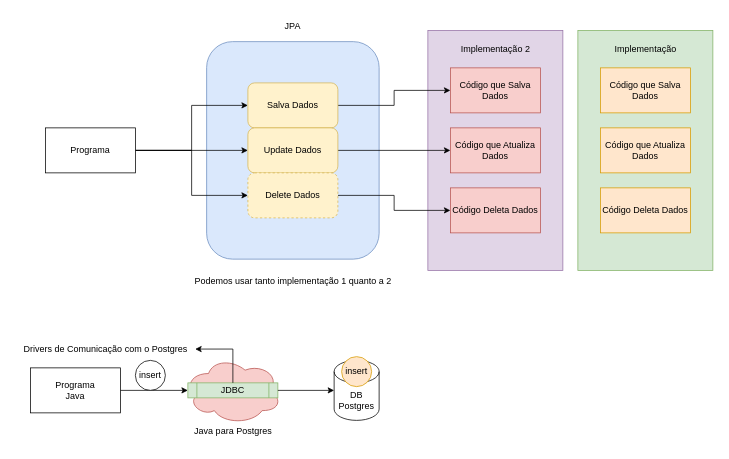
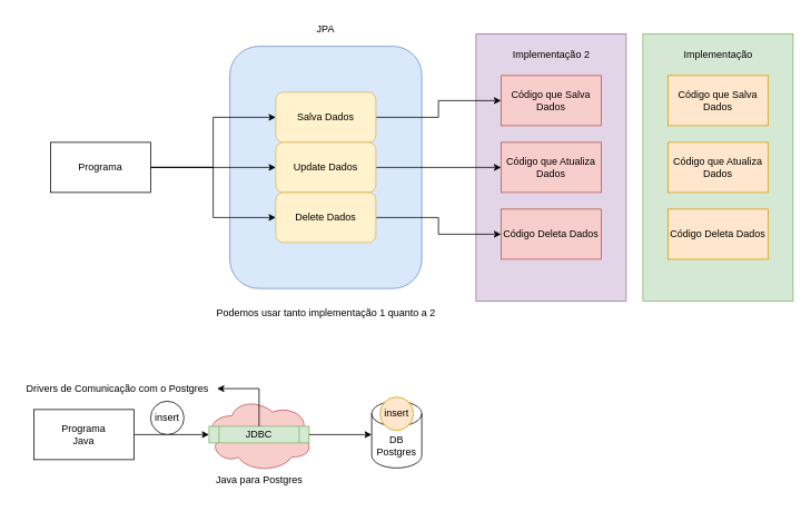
  <mxCell id="0" />
  <mxCell id="1" parent="0" />
  <mxCell id="2" value="" style="rounded=0;whiteSpace=wrap;html=1;fillColor=#e1d5e7;strokeColor=#9673a6;" vertex="1" parent="1"><mxGeometry x="570" y="40" width="180" height="320" as="geometry" /></mxCell>
  <mxCell id="3" value="" style="rounded=1;whiteSpace=wrap;html=1;fillColor=#dae8fc;strokeColor=#6c8ebf;" vertex="1" parent="1"><mxGeometry x="275" y="55" width="230" height="290" as="geometry" /></mxCell>
  <mxCell id="4" style="edgeStyle=orthogonalEdgeStyle;rounded=0;orthogonalLoop=1;jettySize=auto;html=1;entryX=0;entryY=0.5;entryDx=0;entryDy=0;" edge="1" parent="1" source="5" target="6"><mxGeometry relative="1" as="geometry" /></mxCell>
  <mxCell id="5" value="Salva Dados" style="rounded=1;whiteSpace=wrap;html=1;fillColor=#fff2cc;strokeColor=#d6b656;" vertex="1" parent="1"><mxGeometry x="330" y="110" width="120" height="60" as="geometry" /></mxCell>
  <mxCell id="6" value="Código que Salva Dados" style="rounded=0;whiteSpace=wrap;html=1;fillColor=#f8cecc;strokeColor=#b85450;" vertex="1" parent="1"><mxGeometry x="600" y="90" width="120" height="60" as="geometry" /></mxCell>
  <mxCell id="7" value="Código Deleta Dados" style="rounded=0;whiteSpace=wrap;html=1;fillColor=#f8cecc;strokeColor=#b85450;" vertex="1" parent="1"><mxGeometry x="600" y="250" width="120" height="60" as="geometry" /></mxCell>
  <mxCell id="8" value="Código que Atualiza Dados" style="rounded=0;whiteSpace=wrap;html=1;fillColor=#f8cecc;strokeColor=#b85450;" vertex="1" parent="1"><mxGeometry x="600" y="170" width="120" height="60" as="geometry" /></mxCell>
  <mxCell id="9" style="edgeStyle=orthogonalEdgeStyle;rounded=0;orthogonalLoop=1;jettySize=auto;html=1;" edge="1" parent="1" source="10" target="8"><mxGeometry relative="1" as="geometry" /></mxCell>
  <mxCell id="10" value="Update Dados" style="rounded=1;whiteSpace=wrap;html=1;fillColor=#fff2cc;strokeColor=#d6b656;" vertex="1" parent="1"><mxGeometry x="330" y="170" width="120" height="60" as="geometry" /></mxCell>
  <mxCell id="11" style="edgeStyle=orthogonalEdgeStyle;rounded=0;orthogonalLoop=1;jettySize=auto;html=1;" edge="1" parent="1" source="12" target="7"><mxGeometry relative="1" as="geometry" /></mxCell>
- <mxCell id="12" value="Delete Dados" style="rounded=1;whiteSpace=wrap;html=1;fillColor=#fff2cc;strokeColor=#d6b656;dashed=1;" vertex="1" parent="1"><mxGeometry x="330" y="230" width="120" height="60" as="geometry" /></mxCell>
+ <mxCell id="12" value="Delete Dados" style="rounded=1;whiteSpace=wrap;html=1;fillColor=#fff2cc;strokeColor=#d6b656;" vertex="1" parent="1"><mxGeometry x="330" y="230" width="120" height="60" as="geometry" /></mxCell>
  <mxCell id="13" value="JPA" style="text;html=1;align=center;verticalAlign=middle;whiteSpace=wrap;rounded=0;" vertex="1" parent="1"><mxGeometry x="360" y="20" width="60" height="30" as="geometry" /></mxCell>
  <mxCell id="14" value="Implementação 2" style="text;html=1;align=center;verticalAlign=middle;resizable=0;points=[];autosize=1;strokeColor=none;fillColor=none;" vertex="1" parent="1"><mxGeometry x="600" y="50" width="120" height="30" as="geometry" /></mxCell>
  <mxCell id="15" style="edgeStyle=orthogonalEdgeStyle;rounded=0;orthogonalLoop=1;jettySize=auto;html=1;" edge="1" parent="1" source="18" target="5"><mxGeometry relative="1" as="geometry" /></mxCell>
  <mxCell id="16" style="edgeStyle=orthogonalEdgeStyle;rounded=0;orthogonalLoop=1;jettySize=auto;html=1;" edge="1" parent="1" source="18" target="10"><mxGeometry relative="1" as="geometry" /></mxCell>
  <mxCell id="17" style="edgeStyle=orthogonalEdgeStyle;rounded=0;orthogonalLoop=1;jettySize=auto;html=1;" edge="1" parent="1" source="18" target="12"><mxGeometry relative="1" as="geometry" /></mxCell>
  <mxCell id="18" value="Programa" style="rounded=0;whiteSpace=wrap;html=1;" vertex="1" parent="1"><mxGeometry x="60" y="170" width="120" height="60" as="geometry" /></mxCell>
  <mxCell id="19" value="" style="rounded=0;whiteSpace=wrap;html=1;fillColor=#d5e8d4;strokeColor=#82b366;" vertex="1" parent="1"><mxGeometry x="770" y="40" width="180" height="320" as="geometry" /></mxCell>
  <mxCell id="20" value="Código que Salva Dados" style="rounded=0;whiteSpace=wrap;html=1;fillColor=#ffe6cc;strokeColor=#d79b00;" vertex="1" parent="1"><mxGeometry x="800" y="90" width="120" height="60" as="geometry" /></mxCell>
  <mxCell id="21" value="Código Deleta Dados" style="rounded=0;whiteSpace=wrap;html=1;fillColor=#ffe6cc;strokeColor=#d79b00;" vertex="1" parent="1"><mxGeometry x="800" y="250" width="120" height="60" as="geometry" /></mxCell>
  <mxCell id="22" value="Código que Atualiza Dados" style="rounded=0;whiteSpace=wrap;html=1;fillColor=#ffe6cc;strokeColor=#d79b00;" vertex="1" parent="1"><mxGeometry x="800" y="170" width="120" height="60" as="geometry" /></mxCell>
  <mxCell id="23" value="Implementação" style="text;html=1;align=center;verticalAlign=middle;resizable=0;points=[];autosize=1;strokeColor=none;fillColor=none;" vertex="1" parent="1"><mxGeometry x="805" y="50" width="110" height="30" as="geometry" /></mxCell>
  <mxCell id="24" value="Podemos usar tanto implementação 1 quanto a 2" style="text;html=1;align=center;verticalAlign=middle;resizable=0;points=[];autosize=1;strokeColor=none;fillColor=none;" vertex="1" parent="1"><mxGeometry x="245" y="360" width="290" height="30" as="geometry" /></mxCell>
  <mxCell id="25" style="edgeStyle=orthogonalEdgeStyle;rounded=0;orthogonalLoop=1;jettySize=auto;html=1;entryX=0;entryY=0.5;entryDx=0;entryDy=0;" edge="1" parent="1" source="26" target="29"><mxGeometry relative="1" as="geometry" /></mxCell>
  <mxCell id="26" value="Programa&lt;br&gt;Java" style="rounded=0;whiteSpace=wrap;html=1;" vertex="1" parent="1"><mxGeometry x="40" y="490" width="120" height="60" as="geometry" /></mxCell>
  <mxCell id="27" value="DB&lt;br&gt;Postgres" style="shape=cylinder3;whiteSpace=wrap;html=1;boundedLbl=1;backgroundOutline=1;size=15;" vertex="1" parent="1"><mxGeometry x="445" y="480" width="60" height="80" as="geometry" /></mxCell>
  <mxCell id="28" value="" style="ellipse;shape=cloud;whiteSpace=wrap;html=1;fillColor=#f8cecc;strokeColor=#b85450;" vertex="1" parent="1"><mxGeometry x="245" y="475" width="130" height="90" as="geometry" /></mxCell>
  <mxCell id="29" value="JDBC" style="shape=process;whiteSpace=wrap;html=1;backgroundOutline=1;fillColor=#d5e8d4;strokeColor=#82b366;" vertex="1" parent="1"><mxGeometry x="250" y="510" width="120" height="20" as="geometry" /></mxCell>
  <mxCell id="30" style="edgeStyle=orthogonalEdgeStyle;rounded=0;orthogonalLoop=1;jettySize=auto;html=1;entryX=0;entryY=0.5;entryDx=0;entryDy=0;entryPerimeter=0;" edge="1" parent="1" source="29" target="27"><mxGeometry relative="1" as="geometry" /></mxCell>
  <mxCell id="31" value="Java para Postgres" style="text;html=1;align=center;verticalAlign=middle;resizable=0;points=[];autosize=1;strokeColor=none;fillColor=none;" vertex="1" parent="1"><mxGeometry x="245" y="560" width="130" height="30" as="geometry" /></mxCell>
  <mxCell id="32" value="Drivers de Comunicação com o Postgres" style="text;html=1;align=center;verticalAlign=middle;resizable=0;points=[];autosize=1;strokeColor=none;fillColor=none;" vertex="1" parent="1"><mxGeometry x="20" y="450" width="240" height="30" as="geometry" /></mxCell>
  <mxCell id="33" style="edgeStyle=orthogonalEdgeStyle;rounded=0;orthogonalLoop=1;jettySize=auto;html=1;entryX=0.999;entryY=0.498;entryDx=0;entryDy=0;entryPerimeter=0;" edge="1" parent="1" source="29" target="32"><mxGeometry relative="1" as="geometry" /></mxCell>
  <mxCell id="34" value="insert" style="ellipse;whiteSpace=wrap;html=1;aspect=fixed;fillColor=#ffe6cc;strokeColor=#d79b00;" vertex="1" parent="1"><mxGeometry x="455" y="475" width="40" height="40" as="geometry" /></mxCell>
  <mxCell id="35" value="insert" style="ellipse;whiteSpace=wrap;html=1;aspect=fixed;" vertex="1" parent="1"><mxGeometry x="180" y="480" width="40" height="40" as="geometry" /></mxCell>
